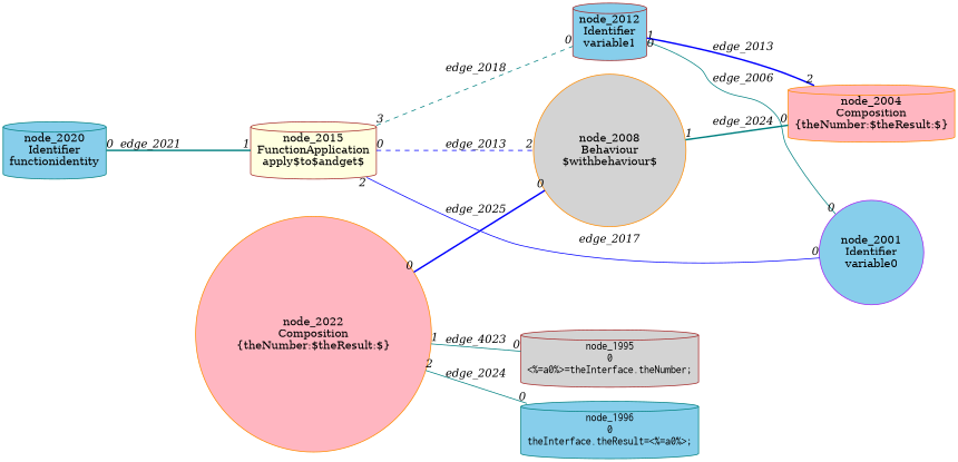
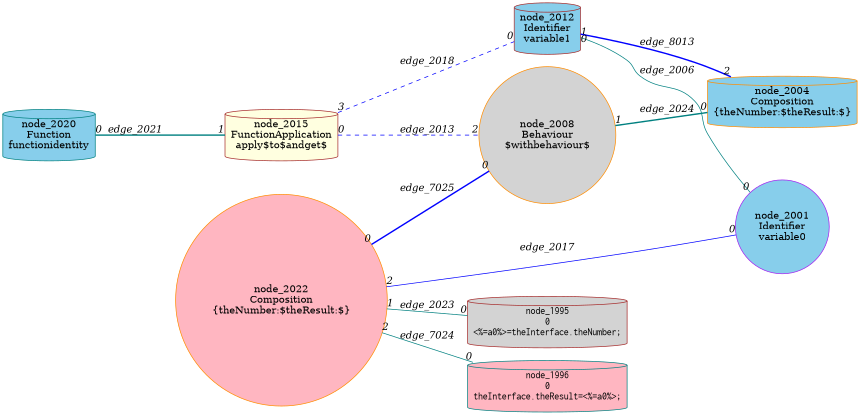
  digraph {
    rankdir=LR
    node [color=darkorange fillcolor=skyblue shape=cylinder style=filled]
    edge [arrowHead=none color=teal dir=none fontname="Times-Italic" headlabel=0 style=bold taillabel=0]
    n1 [color=purple label="node_2001\nIdentifier\nvariable0" shape=circle]
-   n2 [fillcolor=lightpink label="node_2004\nComposition\n{theNumber:$theResult:$}"]
+   n2 [label="node_2004\nComposition\n{theNumber:$theResult:$}"]
    n3 [fillcolor=lightgrey label="node_2008\nBehaviour\n$withbehaviour$" shape=circle]
    n4 [color=brown label="node_2012\nIdentifier\nvariable1"]
    n5 [color=brown fillcolor=lightyellow label="node_2015\nFunctionApplication\napply$to$andget$"]
-   n6 [color=teal label="node_2020\nIdentifier\nfunctionidentity"]
+   n6 [color=teal label="node_2020\nFunction\nfunctionidentity"]
    n7 [fillcolor=lightpink label="node_2022\nComposition\n{theNumber:$theResult:$}" shape=circle]
    n8 [color=brown fillcolor=lightgrey fontname=Courier label="node_1995\n0\n<%=a0%>=theInterface.theNumber;\n"]
-   n9 [color=teal fontname=Courier label="node_1996\n0\ntheInterface.theResult=<%=a0%>;\n"]
+   n9 [color=teal fillcolor=lightpink fontname=Courier label="node_1996\n0\ntheInterface.theResult=<%=a0%>;\n"]
    n3 -> n2 [label=edge_2024 taillabel=1]
    n4 -> n1 [label=edge_2006 style=solid taillabel=1]
-   n4 -> n2 [color=blue headlabel=2 label=edge_2013]
-   n5 -> n1 [color=blue label=edge_2017 style=solid taillabel=2]
+   n4 -> n2 [color=blue headlabel=2 label=edge_8013]
+   n7 -> n1 [color=blue label=edge_2017 style=solid taillabel=2]
    n5 -> n3 [color=blue headlabel=2 label=edge_2013 style=dashed]
-   n5 -> n4 [label=edge_2018 style=dashed taillabel=3]
+   n5 -> n4 [color=blue label=edge_2018 style=dashed taillabel=3]
    n6 -> n5 [headlabel=1 label=edge_2021]
-   n7 -> n3 [color=blue label=edge_2025]
-   n7 -> n8 [label=edge_4023 style=solid taillabel=1]
-   n7 -> n9 [label=edge_2024 style=solid taillabel=2]
+   n7 -> n3 [color=blue label=edge_7025]
+   n7 -> n8 [label=edge_2023 style=solid taillabel=1]
+   n7 -> n9 [label=edge_7024 style=solid taillabel=2]
  }
